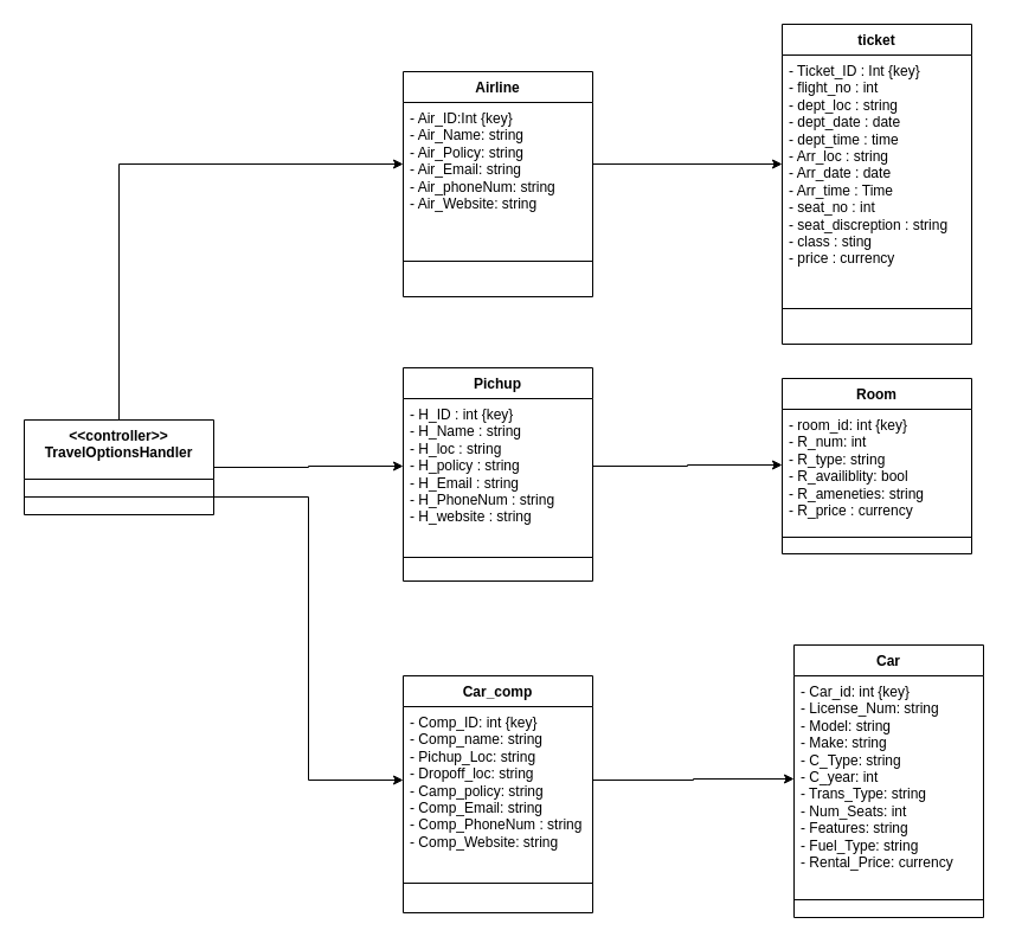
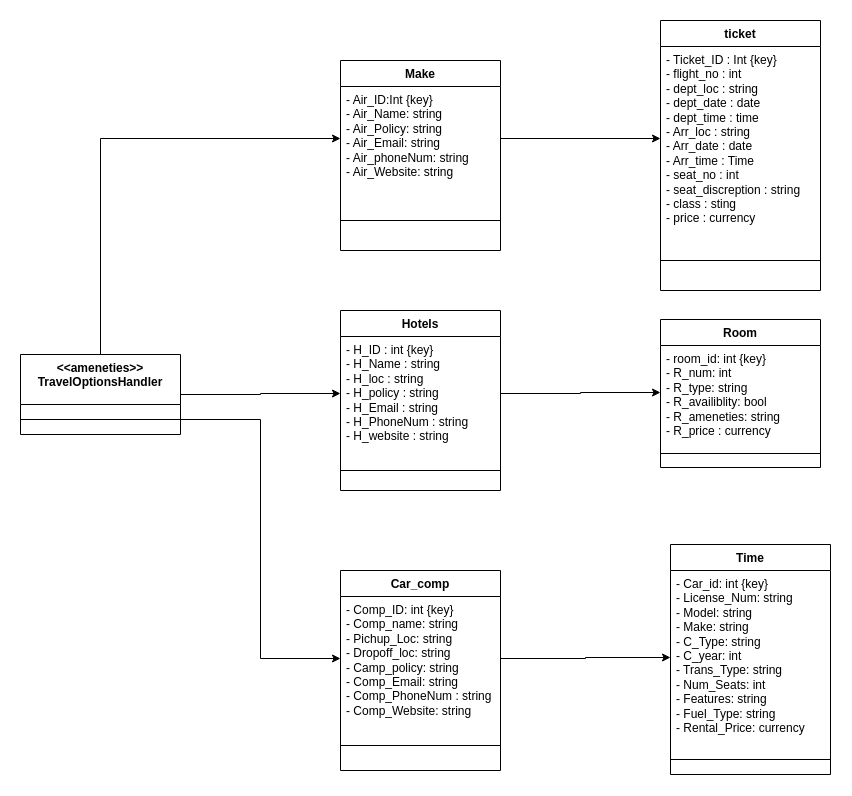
  <mxCell id="0" />
  <mxCell id="1" parent="0" />
- <mxCell id="2" value="Airline" style="swimlane;fontStyle=1;align=center;verticalAlign=top;childLayout=stackLayout;horizontal=1;startSize=26;horizontalStack=0;resizeParent=1;resizeParentMax=0;resizeLast=0;collapsible=1;marginBottom=0;whiteSpace=wrap;html=1;" parent="1" vertex="1"><mxGeometry x="340" y="60" width="160" height="190" as="geometry" /></mxCell>
+ <mxCell id="2" value="Make" style="swimlane;fontStyle=1;align=center;verticalAlign=top;childLayout=stackLayout;horizontal=1;startSize=26;horizontalStack=0;resizeParent=1;resizeParentMax=0;resizeLast=0;collapsible=1;marginBottom=0;whiteSpace=wrap;html=1;" parent="1" vertex="1"><mxGeometry x="340" y="60" width="160" height="190" as="geometry" /></mxCell>
  <mxCell id="3" value="&lt;span style=&quot;text-wrap-mode: nowrap;&quot;&gt;- Air_ID:Int {key}&lt;/span&gt;&lt;div style=&quot;text-wrap-mode: nowrap;&quot;&gt;- Air_Name: string&lt;/div&gt;&lt;div style=&quot;text-wrap-mode: nowrap;&quot;&gt;- Air_Policy: string&lt;/div&gt;&lt;div style=&quot;text-wrap-mode: nowrap;&quot;&gt;- Air_Email: string&lt;/div&gt;&lt;div style=&quot;text-wrap-mode: nowrap;&quot;&gt;- Air_phoneNum: string&lt;/div&gt;&lt;div style=&quot;text-wrap-mode: nowrap;&quot;&gt;- Air_Website: string&lt;/div&gt;" style="text;strokeColor=none;fillColor=none;align=left;verticalAlign=top;spacingLeft=4;spacingRight=4;overflow=hidden;rotatable=0;points=[[0,0.5],[1,0.5]];portConstraint=eastwest;whiteSpace=wrap;html=1;" parent="2" vertex="1"><mxGeometry y="26" width="160" height="104" as="geometry" /></mxCell>
  <mxCell id="4" value="" style="line;strokeWidth=1;fillColor=none;align=left;verticalAlign=middle;spacingTop=-1;spacingLeft=3;spacingRight=3;rotatable=0;labelPosition=right;points=[];portConstraint=eastwest;strokeColor=inherit;" parent="2" vertex="1"><mxGeometry y="130" width="160" height="60" as="geometry" /></mxCell>
  <mxCell id="5" value="ticket" style="swimlane;fontStyle=1;align=center;verticalAlign=top;childLayout=stackLayout;horizontal=1;startSize=26;horizontalStack=0;resizeParent=1;resizeParentMax=0;resizeLast=0;collapsible=1;marginBottom=0;whiteSpace=wrap;html=1;" parent="1" vertex="1"><mxGeometry x="660" y="20" width="160" height="270" as="geometry" /></mxCell>
  <mxCell id="6" value="&lt;span style=&quot;text-wrap-mode: nowrap;&quot;&gt;- Ticket_ID : Int {key}&lt;/span&gt;&lt;div style=&quot;text-wrap-mode: nowrap;&quot;&gt;&lt;div style=&quot;text-wrap-mode: wrap;&quot;&gt;- flight_no : int&lt;/div&gt;&lt;div style=&quot;text-wrap-mode: wrap;&quot;&gt;- dept_loc : string&lt;/div&gt;&lt;div style=&quot;text-wrap-mode: wrap;&quot;&gt;- dept_date : date&lt;/div&gt;&lt;div style=&quot;text-wrap-mode: wrap;&quot;&gt;- dept_time : time&lt;/div&gt;&lt;div style=&quot;text-wrap-mode: wrap;&quot;&gt;- Arr_loc : string&lt;/div&gt;&lt;div style=&quot;text-wrap-mode: wrap;&quot;&gt;- Arr_date : date&lt;/div&gt;&lt;div style=&quot;text-wrap-mode: wrap;&quot;&gt;- Arr_time : Time&lt;/div&gt;&lt;div style=&quot;text-wrap-mode: wrap;&quot;&gt;- seat_no : int&lt;/div&gt;&lt;div style=&quot;text-wrap-mode: wrap;&quot;&gt;- seat_discreption : string&lt;/div&gt;&lt;div style=&quot;text-wrap-mode: wrap;&quot;&gt;- class : sting&lt;/div&gt;&lt;div style=&quot;text-wrap-mode: wrap;&quot;&gt;- price : currency&lt;/div&gt;&lt;/div&gt;" style="text;strokeColor=none;fillColor=none;align=left;verticalAlign=top;spacingLeft=4;spacingRight=4;overflow=hidden;rotatable=0;points=[[0,0.5],[1,0.5]];portConstraint=eastwest;whiteSpace=wrap;html=1;" parent="5" vertex="1"><mxGeometry y="26" width="160" height="184" as="geometry" /></mxCell>
  <mxCell id="7" value="" style="line;strokeWidth=1;fillColor=none;align=left;verticalAlign=middle;spacingTop=-1;spacingLeft=3;spacingRight=3;rotatable=0;labelPosition=right;points=[];portConstraint=eastwest;strokeColor=inherit;" parent="5" vertex="1"><mxGeometry y="210" width="160" height="60" as="geometry" /></mxCell>
- <mxCell id="8" value="Pichup" style="swimlane;fontStyle=1;align=center;verticalAlign=top;childLayout=stackLayout;horizontal=1;startSize=26;horizontalStack=0;resizeParent=1;resizeParentMax=0;resizeLast=0;collapsible=1;marginBottom=0;whiteSpace=wrap;html=1;" parent="1" vertex="1"><mxGeometry x="340" y="310" width="160" height="180" as="geometry" /></mxCell>
+ <mxCell id="8" value="Hotels" style="swimlane;fontStyle=1;align=center;verticalAlign=top;childLayout=stackLayout;horizontal=1;startSize=26;horizontalStack=0;resizeParent=1;resizeParentMax=0;resizeLast=0;collapsible=1;marginBottom=0;whiteSpace=wrap;html=1;" parent="1" vertex="1"><mxGeometry x="340" y="310" width="160" height="180" as="geometry" /></mxCell>
  <mxCell id="9" value="&lt;div style=&quot;text-wrap-mode: nowrap;&quot;&gt;- H_ID : int {key}&lt;/div&gt;&lt;div style=&quot;text-wrap-mode: nowrap;&quot;&gt;- H_Name : string&lt;/div&gt;&lt;div style=&quot;text-wrap-mode: nowrap;&quot;&gt;- H_loc : string&lt;/div&gt;&lt;div style=&quot;text-wrap-mode: nowrap;&quot;&gt;- H_policy : string&lt;/div&gt;&lt;div style=&quot;text-wrap-mode: nowrap;&quot;&gt;- H_Email : string&lt;/div&gt;&lt;div style=&quot;text-wrap-mode: nowrap;&quot;&gt;- H_PhoneNum : string&lt;/div&gt;&lt;div style=&quot;text-wrap-mode: nowrap;&quot;&gt;- H_website : string&lt;/div&gt;" style="text;strokeColor=none;fillColor=none;align=left;verticalAlign=top;spacingLeft=4;spacingRight=4;overflow=hidden;rotatable=0;points=[[0,0.5],[1,0.5]];portConstraint=eastwest;whiteSpace=wrap;html=1;" parent="8" vertex="1"><mxGeometry y="26" width="160" height="114" as="geometry" /></mxCell>
  <mxCell id="10" value="" style="line;strokeWidth=1;fillColor=none;align=left;verticalAlign=middle;spacingTop=-1;spacingLeft=3;spacingRight=3;rotatable=0;labelPosition=right;points=[];portConstraint=eastwest;strokeColor=inherit;" parent="8" vertex="1"><mxGeometry y="140" width="160" height="40" as="geometry" /></mxCell>
  <mxCell id="11" value="Room" style="swimlane;fontStyle=1;align=center;verticalAlign=top;childLayout=stackLayout;horizontal=1;startSize=26;horizontalStack=0;resizeParent=1;resizeParentMax=0;resizeLast=0;collapsible=1;marginBottom=0;whiteSpace=wrap;html=1;" parent="1" vertex="1"><mxGeometry x="660" y="319" width="160" height="148" as="geometry" /></mxCell>
  <mxCell id="12" value="- room_id: int {key}&lt;div&gt;- R_num: int&lt;/div&gt;&lt;div&gt;- R_type: string&lt;/div&gt;&lt;div&gt;- R_availiblity: bool&lt;/div&gt;&lt;div&gt;- R_ameneties: string&lt;/div&gt;&lt;div&gt;- R_price : currency&lt;/div&gt;" style="text;strokeColor=none;fillColor=none;align=left;verticalAlign=top;spacingLeft=4;spacingRight=4;overflow=hidden;rotatable=0;points=[[0,0.5],[1,0.5]];portConstraint=eastwest;whiteSpace=wrap;html=1;" parent="11" vertex="1"><mxGeometry y="26" width="160" height="94" as="geometry" /></mxCell>
  <mxCell id="13" value="" style="line;strokeWidth=1;fillColor=none;align=left;verticalAlign=middle;spacingTop=-1;spacingLeft=3;spacingRight=3;rotatable=0;labelPosition=right;points=[];portConstraint=eastwest;strokeColor=inherit;" parent="11" vertex="1"><mxGeometry y="120" width="160" height="28" as="geometry" /></mxCell>
  <mxCell id="14" value="Car_comp&lt;div&gt;&lt;br&gt;&lt;/div&gt;" style="swimlane;fontStyle=1;align=center;verticalAlign=top;childLayout=stackLayout;horizontal=1;startSize=26;horizontalStack=0;resizeParent=1;resizeParentMax=0;resizeLast=0;collapsible=1;marginBottom=0;whiteSpace=wrap;html=1;" parent="1" vertex="1"><mxGeometry x="340" y="570" width="160" height="200" as="geometry" /></mxCell>
  <mxCell id="15" value="&lt;span style=&quot;background-color: initial;&quot;&gt;-&amp;nbsp;&lt;/span&gt;&lt;span style=&quot;background-color: initial; text-wrap-mode: nowrap;&quot;&gt;Comp_ID: int {key}&lt;/span&gt;&lt;div&gt;&lt;div style=&quot;text-wrap-mode: nowrap;&quot;&gt;- Comp_name: string&lt;/div&gt;&lt;div style=&quot;text-wrap-mode: nowrap;&quot;&gt;- Pichup_Loc: string&lt;/div&gt;&lt;div style=&quot;text-wrap-mode: nowrap;&quot;&gt;- Dropoff_loc: string&lt;/div&gt;&lt;div style=&quot;text-wrap-mode: nowrap;&quot;&gt;- Camp_policy: string&lt;/div&gt;&lt;div style=&quot;text-wrap-mode: nowrap;&quot;&gt;- Comp_Email: string&lt;/div&gt;&lt;div style=&quot;text-wrap-mode: nowrap;&quot;&gt;- Comp_PhoneNum : string&lt;/div&gt;&lt;div style=&quot;text-wrap-mode: nowrap;&quot;&gt;- Comp_Website: string&lt;/div&gt;&lt;/div&gt;&lt;div&gt;&lt;br&gt;&lt;/div&gt;" style="text;strokeColor=none;fillColor=none;align=left;verticalAlign=top;spacingLeft=4;spacingRight=4;overflow=hidden;rotatable=0;points=[[0,0.5],[1,0.5]];portConstraint=eastwest;whiteSpace=wrap;html=1;" parent="14" vertex="1"><mxGeometry y="26" width="160" height="124" as="geometry" /></mxCell>
  <mxCell id="16" value="" style="line;strokeWidth=1;fillColor=none;align=left;verticalAlign=middle;spacingTop=-1;spacingLeft=3;spacingRight=3;rotatable=0;labelPosition=right;points=[];portConstraint=eastwest;strokeColor=inherit;" parent="14" vertex="1"><mxGeometry y="150" width="160" height="50" as="geometry" /></mxCell>
- <mxCell id="17" value="Car" style="swimlane;fontStyle=1;align=center;verticalAlign=top;childLayout=stackLayout;horizontal=1;startSize=26;horizontalStack=0;resizeParent=1;resizeParentMax=0;resizeLast=0;collapsible=1;marginBottom=0;whiteSpace=wrap;html=1;" parent="1" vertex="1"><mxGeometry x="670" y="544" width="160" height="230" as="geometry" /></mxCell>
+ <mxCell id="17" value="Time" style="swimlane;fontStyle=1;align=center;verticalAlign=top;childLayout=stackLayout;horizontal=1;startSize=26;horizontalStack=0;resizeParent=1;resizeParentMax=0;resizeLast=0;collapsible=1;marginBottom=0;whiteSpace=wrap;html=1;" parent="1" vertex="1"><mxGeometry x="670" y="544" width="160" height="230" as="geometry" /></mxCell>
  <mxCell id="18" value="&lt;div&gt;&lt;span style=&quot;background-color: initial;&quot;&gt;- Car_id: int {key}&amp;nbsp;&lt;/span&gt;&lt;/div&gt;&lt;div&gt;&lt;div&gt;- License_Num: string&lt;/div&gt;&lt;div&gt;- Model: string&lt;/div&gt;&lt;div&gt;- Make: string&lt;/div&gt;&lt;div&gt;- C_Type: string&lt;/div&gt;&lt;div&gt;- C_year: int&lt;/div&gt;&lt;div&gt;- Trans_Type: string&lt;/div&gt;&lt;div&gt;- Num_Seats: int&lt;/div&gt;&lt;div&gt;- Features: string&lt;/div&gt;&lt;div&gt;- Fuel_Type: string&amp;nbsp;&lt;/div&gt;&lt;div&gt;- Rental_Price: currency&lt;/div&gt;&lt;/div&gt;" style="text;strokeColor=none;fillColor=none;align=left;verticalAlign=top;spacingLeft=4;spacingRight=4;overflow=hidden;rotatable=0;points=[[0,0.5],[1,0.5]];portConstraint=eastwest;whiteSpace=wrap;html=1;" parent="17" vertex="1"><mxGeometry y="26" width="160" height="174" as="geometry" /></mxCell>
  <mxCell id="19" value="" style="line;strokeWidth=1;fillColor=none;align=left;verticalAlign=middle;spacingTop=-1;spacingLeft=3;spacingRight=3;rotatable=0;labelPosition=right;points=[];portConstraint=eastwest;strokeColor=inherit;" parent="17" vertex="1"><mxGeometry y="200" width="160" height="30" as="geometry" /></mxCell>
  <mxCell id="20" style="edgeStyle=orthogonalEdgeStyle;rounded=0;orthogonalLoop=1;jettySize=auto;html=1;entryX=0;entryY=0.5;entryDx=0;entryDy=0;" parent="1" source="22" target="3" edge="1"><mxGeometry relative="1" as="geometry" /></mxCell>
  <mxCell id="21" style="edgeStyle=orthogonalEdgeStyle;rounded=0;orthogonalLoop=1;jettySize=auto;html=1;entryX=0;entryY=0.5;entryDx=0;entryDy=0;" parent="1" source="22" target="9" edge="1"><mxGeometry relative="1" as="geometry" /></mxCell>
- <mxCell id="22" value="&lt;div&gt;&amp;lt;&amp;lt;controller&amp;gt;&amp;gt;&lt;/div&gt;TravelOptionsHandler" style="swimlane;fontStyle=1;align=center;verticalAlign=top;childLayout=stackLayout;horizontal=1;startSize=50;horizontalStack=0;resizeParent=1;resizeParentMax=0;resizeLast=0;collapsible=1;marginBottom=0;whiteSpace=wrap;html=1;" parent="1" vertex="1"><mxGeometry y="354" width="160" height="80" as="geometry" x="20" /></mxCell>
+ <mxCell id="22" value="&lt;div&gt;&amp;lt;&amp;lt;ameneties&amp;gt;&amp;gt;&lt;/div&gt;TravelOptionsHandler" style="swimlane;fontStyle=1;align=center;verticalAlign=top;childLayout=stackLayout;horizontal=1;startSize=50;horizontalStack=0;resizeParent=1;resizeParentMax=0;resizeLast=0;collapsible=1;marginBottom=0;whiteSpace=wrap;html=1;" parent="1" vertex="1"><mxGeometry y="354" width="160" height="80" as="geometry" x="20" /></mxCell>
  <mxCell id="23" value="" style="line;strokeWidth=1;fillColor=none;align=left;verticalAlign=middle;spacingTop=-1;spacingLeft=3;spacingRight=3;rotatable=0;labelPosition=right;points=[];portConstraint=eastwest;strokeColor=inherit;" parent="22" vertex="1"><mxGeometry y="50" width="160" height="30" as="geometry" /></mxCell>
  <mxCell id="24" style="edgeStyle=orthogonalEdgeStyle;rounded=0;orthogonalLoop=1;jettySize=auto;html=1;entryX=0;entryY=0.5;entryDx=0;entryDy=0;" parent="1" source="3" target="6" edge="1"><mxGeometry relative="1" as="geometry" /></mxCell>
  <mxCell id="25" style="edgeStyle=orthogonalEdgeStyle;rounded=0;orthogonalLoop=1;jettySize=auto;html=1;entryX=0;entryY=0.5;entryDx=0;entryDy=0;" parent="1" source="9" target="12" edge="1"><mxGeometry relative="1" as="geometry" /></mxCell>
  <mxCell id="26" style="edgeStyle=orthogonalEdgeStyle;rounded=0;orthogonalLoop=1;jettySize=auto;html=1;entryX=0;entryY=0.5;entryDx=0;entryDy=0;" parent="1" source="15" target="18" edge="1"><mxGeometry relative="1" as="geometry" /></mxCell>
  <mxCell id="27" style="edgeStyle=orthogonalEdgeStyle;rounded=0;orthogonalLoop=1;jettySize=auto;html=1;entryX=0;entryY=0.5;entryDx=0;entryDy=0;" parent="1" source="23" target="15" edge="1"><mxGeometry relative="1" as="geometry" /></mxCell>
